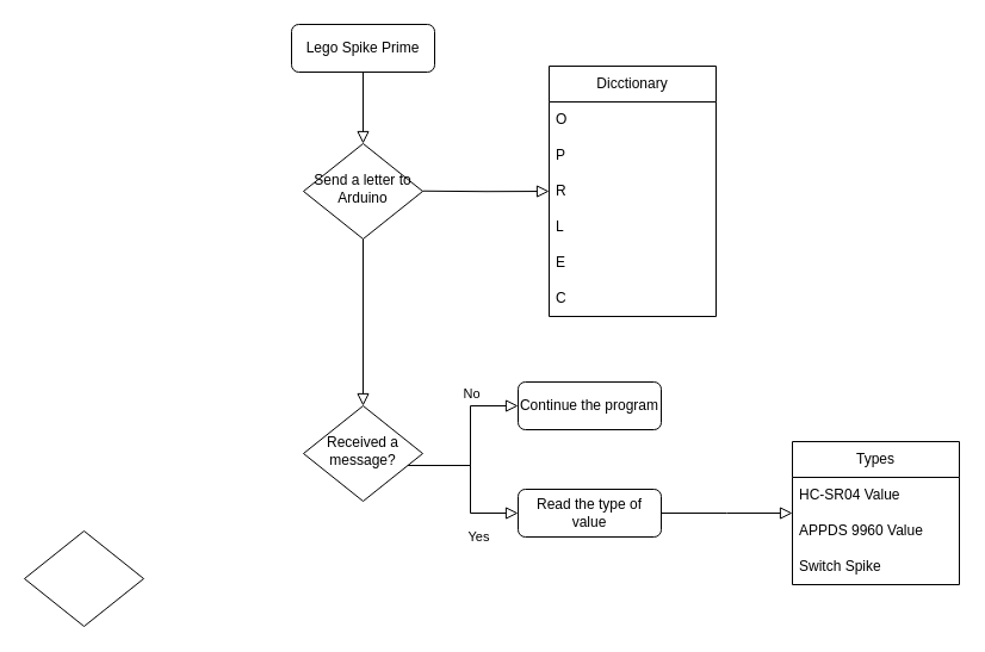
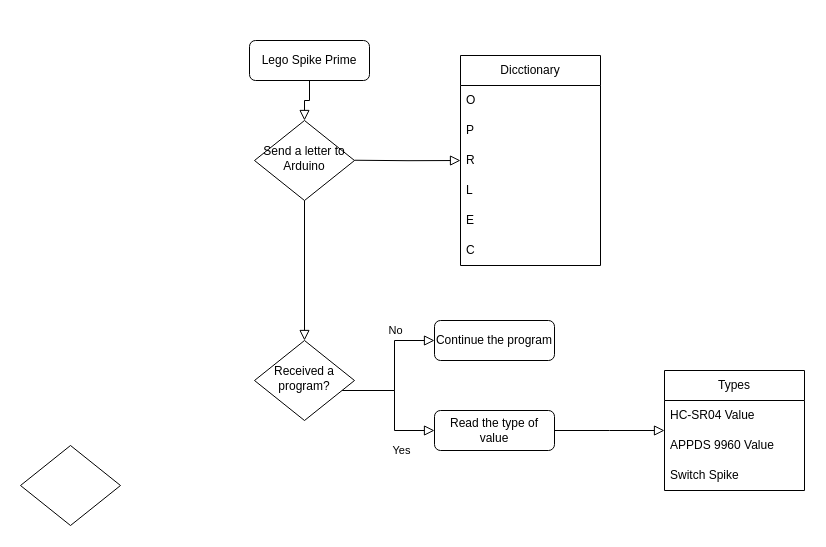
  <mxCell id="0" />
  <mxCell id="1" parent="0" />
- <mxCell id="2" value="Lego Spike Prime" style="rounded=1;whiteSpace=wrap;html=1;fontSize=12;glass=0;strokeWidth=1;shadow=0;" parent="1" vertex="1"><mxGeometry x="244" y="20" width="120" height="40" as="geometry" /></mxCell>
+ <mxCell id="2" value="Lego Spike Prime" style="rounded=1;whiteSpace=wrap;html=1;fontSize=12;glass=0;strokeWidth=1;shadow=0;" parent="1" vertex="1"><mxGeometry x="249" y="40" width="120" height="40" as="geometry" /></mxCell>
  <mxCell id="3" value="Send a letter to Arduino" style="rhombus;whiteSpace=wrap;html=1;shadow=0;fontFamily=Helvetica;fontSize=12;align=center;strokeWidth=1;spacing=6;spacingTop=-4;" parent="1" vertex="1"><mxGeometry x="254" y="120" width="100" height="80" as="geometry" /></mxCell>
  <mxCell id="4" value="" style="rounded=0;html=1;jettySize=auto;orthogonalLoop=1;fontSize=11;endArrow=block;endFill=0;endSize=8;strokeWidth=1;shadow=0;labelBackgroundColor=none;edgeStyle=orthogonalEdgeStyle;exitX=0.5;exitY=1;exitDx=0;exitDy=0;" edge="1" parent="1" source="2" target="3"><mxGeometry relative="1" as="geometry"><mxPoint x="120" y="60" as="sourcePoint" /><mxPoint x="220" y="110" as="targetPoint" /></mxGeometry></mxCell>
  <mxCell id="5" style="edgeStyle=none;shape=flexArrow;rounded=0;orthogonalLoop=1;jettySize=auto;html=1;entryX=0.437;entryY=0.984;entryDx=0;entryDy=0;entryPerimeter=0;" edge="1" parent="1"><mxGeometry relative="1" as="geometry"><mxPoint x="212.19" y="300" as="sourcePoint" /><mxPoint x="212.44" y="299.36" as="targetPoint" /></mxGeometry></mxCell>
  <mxCell id="6" value="Dicctionary" style="swimlane;fontStyle=0;childLayout=stackLayout;horizontal=1;startSize=30;horizontalStack=0;resizeParent=1;resizeParentMax=0;resizeLast=0;collapsible=1;marginBottom=0;whiteSpace=wrap;html=1;" vertex="1" parent="1"><mxGeometry x="460" y="55" width="140" height="210" as="geometry" /></mxCell>
  <mxCell id="7" value="O" style="text;strokeColor=none;fillColor=none;align=left;verticalAlign=middle;spacingLeft=4;spacingRight=4;overflow=hidden;points=[[0,0.5],[1,0.5]];portConstraint=eastwest;rotatable=0;whiteSpace=wrap;html=1;" vertex="1" parent="6"><mxGeometry y="30" width="140" height="30" as="geometry" /></mxCell>
  <mxCell id="8" value="P" style="text;strokeColor=none;fillColor=none;align=left;verticalAlign=middle;spacingLeft=4;spacingRight=4;overflow=hidden;points=[[0,0.5],[1,0.5]];portConstraint=eastwest;rotatable=0;whiteSpace=wrap;html=1;" vertex="1" parent="6"><mxGeometry y="60" width="140" height="30" as="geometry" /></mxCell>
  <mxCell id="9" value="R" style="text;strokeColor=none;fillColor=none;align=left;verticalAlign=middle;spacingLeft=4;spacingRight=4;overflow=hidden;points=[[0,0.5],[1,0.5]];portConstraint=eastwest;rotatable=0;whiteSpace=wrap;html=1;" vertex="1" parent="6"><mxGeometry y="90" width="140" height="30" as="geometry" /></mxCell>
  <mxCell id="10" value="L" style="text;strokeColor=none;fillColor=none;align=left;verticalAlign=middle;spacingLeft=4;spacingRight=4;overflow=hidden;points=[[0,0.5],[1,0.5]];portConstraint=eastwest;rotatable=0;whiteSpace=wrap;html=1;" vertex="1" parent="6"><mxGeometry y="120" width="140" height="30" as="geometry" /></mxCell>
  <mxCell id="11" value="E" style="text;strokeColor=none;fillColor=none;align=left;verticalAlign=middle;spacingLeft=4;spacingRight=4;overflow=hidden;points=[[0,0.5],[1,0.5]];portConstraint=eastwest;rotatable=0;whiteSpace=wrap;html=1;" vertex="1" parent="6"><mxGeometry y="150" width="140" height="30" as="geometry" /></mxCell>
  <mxCell id="12" value="C" style="text;strokeColor=none;fillColor=none;align=left;verticalAlign=middle;spacingLeft=4;spacingRight=4;overflow=hidden;points=[[0,0.5],[1,0.5]];portConstraint=eastwest;rotatable=0;whiteSpace=wrap;html=1;" vertex="1" parent="6"><mxGeometry y="180" width="140" height="30" as="geometry" /></mxCell>
  <mxCell id="13" value="" style="rhombus;whiteSpace=wrap;html=1;" vertex="1" parent="1"><mxGeometry x="20" y="445" width="100" height="80" as="geometry" /></mxCell>
  <mxCell id="14" value="No" style="edgeStyle=orthogonalEdgeStyle;rounded=0;html=1;jettySize=auto;orthogonalLoop=1;fontSize=11;endArrow=block;endFill=0;endSize=8;strokeWidth=1;shadow=0;labelBackgroundColor=none;" edge="1" target="15" parent="1"><mxGeometry x="0.572" y="10" relative="1" as="geometry"><mxPoint as="offset" /><mxPoint x="304" y="390" as="sourcePoint" /><Array as="points"><mxPoint x="394" y="390" /><mxPoint x="394" y="340" /></Array></mxGeometry></mxCell>
  <mxCell id="15" value="Continue the program" style="rounded=1;whiteSpace=wrap;html=1;fontSize=12;glass=0;strokeWidth=1;shadow=0;" vertex="1" parent="1"><mxGeometry x="434" y="320" width="120" height="40" as="geometry" /></mxCell>
  <mxCell id="16" value="Read the type of value" style="rounded=1;whiteSpace=wrap;html=1;fontSize=12;glass=0;strokeWidth=1;shadow=0;" vertex="1" parent="1"><mxGeometry x="434" y="410" width="120" height="40" as="geometry" /></mxCell>
  <mxCell id="17" value="Yes" style="rounded=0;html=1;jettySize=auto;orthogonalLoop=1;fontSize=11;endArrow=block;endFill=0;endSize=8;strokeWidth=1;shadow=0;labelBackgroundColor=none;edgeStyle=orthogonalEdgeStyle;entryX=0;entryY=0.5;entryDx=0;entryDy=0;" edge="1" source="23" target="16" parent="1"><mxGeometry x="0.487" y="-20" relative="1" as="geometry"><mxPoint as="offset" /><mxPoint x="294" y="390" as="sourcePoint" /><mxPoint x="294" y="450" as="targetPoint" /><Array as="points"><mxPoint x="394" y="390" /><mxPoint x="394" y="430" /></Array></mxGeometry></mxCell>
  <mxCell id="18" value="Types" style="swimlane;fontStyle=0;childLayout=stackLayout;horizontal=1;startSize=30;horizontalStack=0;resizeParent=1;resizeParentMax=0;resizeLast=0;collapsible=1;marginBottom=0;whiteSpace=wrap;html=1;" vertex="1" parent="1"><mxGeometry x="664" y="370" width="140" height="120" as="geometry" /></mxCell>
  <mxCell id="19" value="HC-SR04 Value" style="text;strokeColor=none;fillColor=none;align=left;verticalAlign=middle;spacingLeft=4;spacingRight=4;overflow=hidden;points=[[0,0.5],[1,0.5]];portConstraint=eastwest;rotatable=0;whiteSpace=wrap;html=1;" vertex="1" parent="18"><mxGeometry y="30" width="140" height="30" as="geometry" /></mxCell>
  <mxCell id="20" value="APPDS 9960 Value" style="text;strokeColor=none;fillColor=none;align=left;verticalAlign=middle;spacingLeft=4;spacingRight=4;overflow=hidden;points=[[0,0.5],[1,0.5]];portConstraint=eastwest;rotatable=0;whiteSpace=wrap;html=1;" vertex="1" parent="18"><mxGeometry y="60" width="140" height="30" as="geometry" /></mxCell>
  <mxCell id="21" value="Switch Spike" style="text;strokeColor=none;fillColor=none;align=left;verticalAlign=middle;spacingLeft=4;spacingRight=4;overflow=hidden;points=[[0,0.5],[1,0.5]];portConstraint=eastwest;rotatable=0;whiteSpace=wrap;html=1;" vertex="1" parent="18"><mxGeometry y="90" width="140" height="30" as="geometry" /></mxCell>
  <mxCell id="22" value="" style="rounded=0;html=1;jettySize=auto;orthogonalLoop=1;fontSize=11;endArrow=block;endFill=0;endSize=8;strokeWidth=1;shadow=0;labelBackgroundColor=none;edgeStyle=orthogonalEdgeStyle;exitX=1;exitY=0.5;exitDx=0;exitDy=0;" edge="1" source="16" parent="1"><mxGeometry x="0.333" y="20" relative="1" as="geometry"><mxPoint as="offset" /><mxPoint x="594" y="430" as="sourcePoint" /><mxPoint x="664" y="430" as="targetPoint" /></mxGeometry></mxCell>
- <mxCell id="23" value="Received a message?" style="rhombus;whiteSpace=wrap;html=1;shadow=0;fontFamily=Helvetica;fontSize=12;align=center;strokeWidth=1;spacing=6;spacingTop=-4;" vertex="1" parent="1"><mxGeometry x="254" y="340" width="100" height="80" as="geometry" /></mxCell>
+ <mxCell id="23" value="Received a program?" style="rhombus;whiteSpace=wrap;html=1;shadow=0;fontFamily=Helvetica;fontSize=12;align=center;strokeWidth=1;spacing=6;spacingTop=-4;" vertex="1" parent="1"><mxGeometry x="254" y="340" width="100" height="80" as="geometry" /></mxCell>
  <mxCell id="24" value="" style="rounded=0;html=1;jettySize=auto;orthogonalLoop=1;fontSize=11;endArrow=block;endFill=0;endSize=8;strokeWidth=1;shadow=0;labelBackgroundColor=none;edgeStyle=orthogonalEdgeStyle;exitX=1;exitY=0.5;exitDx=0;exitDy=0;entryX=0;entryY=0.5;entryDx=0;entryDy=0;" edge="1" parent="1" target="9"><mxGeometry x="0.333" y="20" relative="1" as="geometry"><mxPoint as="offset" /><mxPoint x="354" y="159.74" as="sourcePoint" /><mxPoint x="464" y="159.74" as="targetPoint" /></mxGeometry></mxCell>
  <mxCell id="25" value="" style="rounded=0;html=1;jettySize=auto;orthogonalLoop=1;fontSize=11;endArrow=block;endFill=0;endSize=8;strokeWidth=1;shadow=0;labelBackgroundColor=none;edgeStyle=orthogonalEdgeStyle;exitX=0.5;exitY=1;exitDx=0;exitDy=0;exitPerimeter=0;" edge="1" parent="1" source="3" target="23"><mxGeometry x="0.333" y="20" relative="1" as="geometry"><mxPoint as="offset" /><mxPoint x="304" y="220" as="sourcePoint" /><mxPoint x="414" y="220" as="targetPoint" /></mxGeometry></mxCell>
